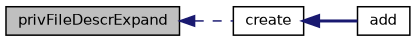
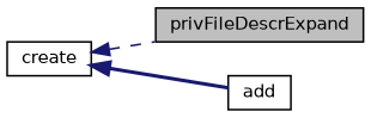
  digraph {
    rankdir=LR
    node [color=black fillcolor=white fontname=Helvetica fontsize=10 shape=record style=filled]
    edge [color=midnightblue dir=back fontname=Helvetica fontsize=10 labelfontname=Helvetica labelfontsize=10]
    n1 [fillcolor=grey75 fontcolor=black height=0.2 label=privFileDescrExpand width=0.4]
    n2 [height=0.2 label=create width=0.4]
    n3 [height=0.2 label=add width=0.4]
-   n1 -> n2 [style=dashed]
+   n2 -> n1 [style=dashed]
    n2 -> n3 [style=bold]
  }
